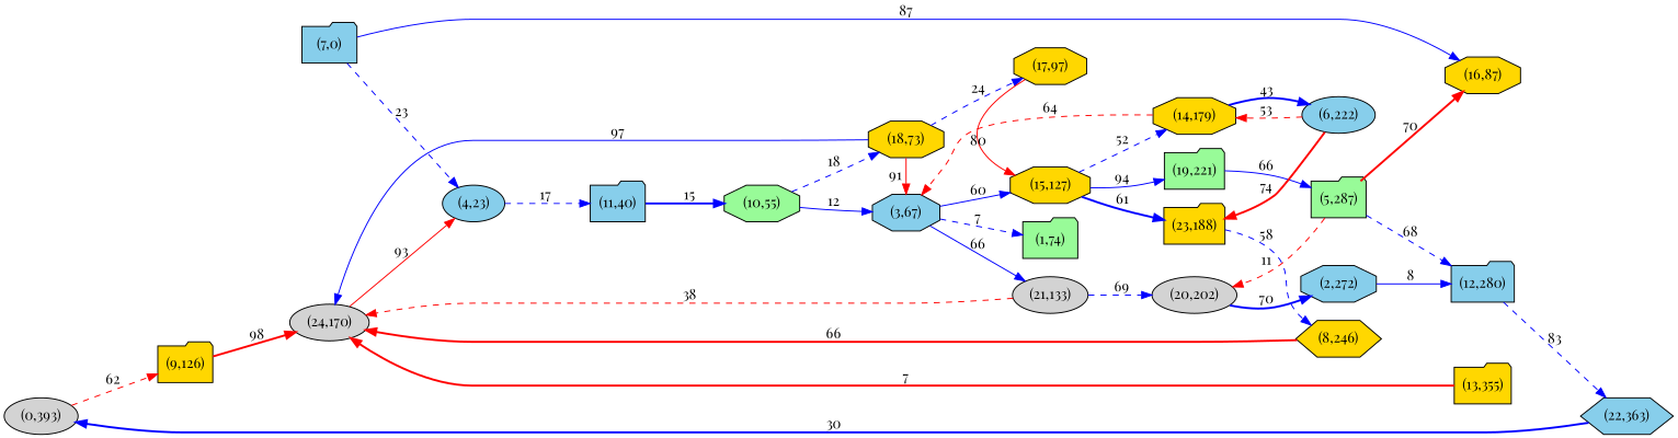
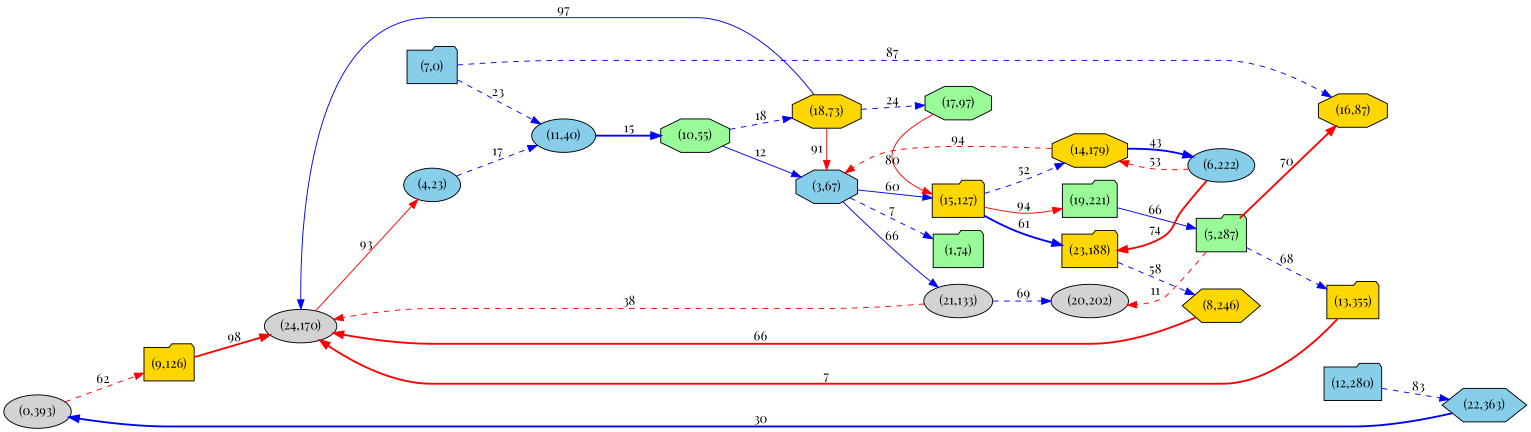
  digraph {
    fontname="Playfair Display"
    rankdir=LR
    ranksep=equally
    node [fillcolor=skyblue fontname="Playfair Display" shape=folder style=filled]
    edge [color=blue fontname="Playfair Display" style=dashed]
    "(0,393)" [fillcolor=lightgrey shape=ellipse]
    "(4,23)" [shape=ellipse]
    "(9,126)" [fillcolor=gold]
    "(24,170)" [fillcolor=lightgrey shape=ellipse]
-   "(11,40)"
+   "(11,40)" [shape=ellipse]
    "(10,55)" [fillcolor=palegreen shape=octagon]
    "(3,67)" [shape=octagon]
    "(18,73)" [fillcolor=gold shape=octagon]
-   "(15,127)" [fillcolor=gold shape=octagon]
+   "(15,127)" [fillcolor=gold]
    "(21,133)" [fillcolor=lightgrey shape=ellipse]
    "(1,74)" [fillcolor=palegreen]
-   "(17,97)" [fillcolor=gold shape=octagon]
+   "(17,97)" [fillcolor=palegreen shape=octagon]
    "(23,188)" [fillcolor=gold]
    "(14,179)" [fillcolor=gold shape=octagon]
    "(19,221)" [fillcolor=palegreen]
    "(20,202)" [fillcolor=lightgrey shape=ellipse]
    "(8,246)" [fillcolor=gold shape=hexagon]
    "(6,222)" [shape=ellipse]
    "(5,287)" [fillcolor=palegreen]
-   "(2,272)" [shape=octagon]
    "(13,355)" [fillcolor=gold]
    "(16,87)" [fillcolor=gold shape=octagon]
    "(12,280)"
    "(22,363)" [shape=hexagon]
    "(7,0)"
    subgraph sub_1 {
      rank=same
      "(0,393)"
    }
    subgraph sub_2 {
      rank=same
      "(4,23)"
    }
    subgraph sub_3 {
      rank=same
      "(9,126)"
    }
    subgraph sub_4 {
      rank=same
      "(24,170)"
    }
    subgraph sub_5 {
      rank=same
      "(11,40)"
    }
    subgraph sub_6 {
      rank=same
      "(10,55)"
    }
    subgraph sub_7 {
      rank=same
      "(3,67)"
      "(18,73)"
    }
    subgraph sub_8 {
      rank=same
      "(15,127)"
      "(21,133)"
      "(1,74)"
      "(17,97)"
    }
    subgraph sub_9 {
      rank=same
      "(23,188)"
      "(14,179)"
      "(19,221)"
      "(20,202)"
    }
    subgraph sub_10 {
      rank=same
      "(8,246)"
      "(6,222)"
      "(5,287)"
-     "(2,272)"
    }
    subgraph sub_11 {
      rank=same
      "(13,355)"
      "(16,87)"
      "(12,280)"
    }
    subgraph sub_12 {
      rank=same
      "(22,363)"
    }
    subgraph sub_13 {
      rank=same
    }
    subgraph sub_14 {
      rank=same
      "(7,0)"
    }
    subgraph sub_15 {
      rank=same
    }
    "(0,393)" -> "(9,126)" [color=red label=62]
    "(4,23)" -> "(11,40)" [label=17]
    "(9,126)" -> "(24,170)" [color=red label=98 style=bold]
    "(24,170)" -> "(4,23)" [color=red label=93 style=solid]
    "(11,40)" -> "(10,55)" [label=15 style=bold]
    "(10,55)" -> "(3,67)" [label=12 style=solid]
    "(10,55)" -> "(18,73)" [label=18]
    "(3,67)" -> "(15,127)" [label=60 style=solid]
    "(3,67)" -> "(21,133)" [label=66 style=solid]
    "(3,67)" -> "(1,74)" [label=7]
    "(18,73)" -> "(24,170)" [label=97 style=solid]
    "(18,73)" -> "(3,67)" [color=red label=91 style=solid]
    "(18,73)" -> "(17,97)" [label=24]
    "(15,127)" -> "(23,188)" [label=61 style=bold]
    "(15,127)" -> "(14,179)" [label=52]
-   "(15,127)" -> "(19,221)" [label=94 style=solid]
+   "(15,127)" -> "(19,221)" [color=red label=94 style=solid]
    "(21,133)" -> "(24,170)" [color=red label=38]
    "(21,133)" -> "(20,202)" [label=69]
    "(17,97)" -> "(15,127)" [color=red label=80 style=solid]
    "(23,188)" -> "(8,246)" [label=58]
-   "(14,179)" -> "(3,67)" [color=red label=64]
+   "(14,179)" -> "(3,67)" [color=red label=94]
    "(14,179)" -> "(6,222)" [label=43 style=bold]
    "(19,221)" -> "(5,287)" [label=66 style=solid]
-   "(20,202)" -> "(2,272)" [label=70 style=bold]
    "(8,246)" -> "(24,170)" [color=red label=66 style=bold]
    "(6,222)" -> "(23,188)" [color=red label=74 style=bold]
    "(6,222)" -> "(14,179)" [color=red label=53]
    "(5,287)" -> "(20,202)" [color=red label=11]
-   "(5,287)" -> "(12,280)" [label=68]
+   "(5,287)" -> "(13,355)" [label=68]
    "(5,287)" -> "(16,87)" [color=red label=70 style=bold]
-   "(2,272)" -> "(12,280)" [label=8 style=solid]
    "(13,355)" -> "(24,170)" [color=red label=7 style=bold]
    "(12,280)" -> "(22,363)" [label=83]
    "(22,363)" -> "(0,393)" [label=30 style=bold]
-   "(7,0)" -> "(4,23)" [label=23]
-   "(7,0)" -> "(16,87)" [label=87 style=solid]
+   "(7,0)" -> "(11,40)" [label=23]
+   "(7,0)" -> "(16,87)" [label=87]
  }
